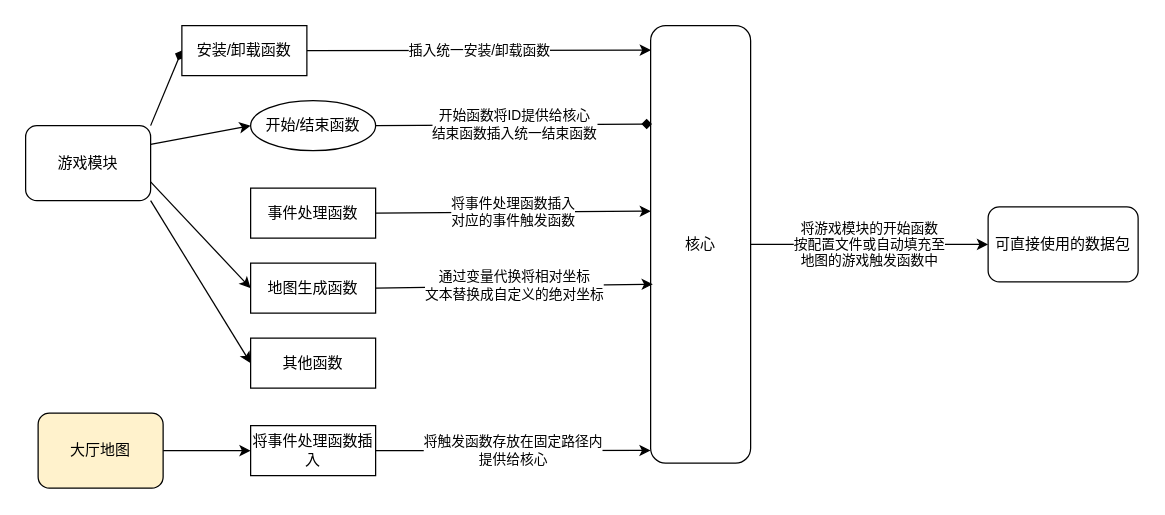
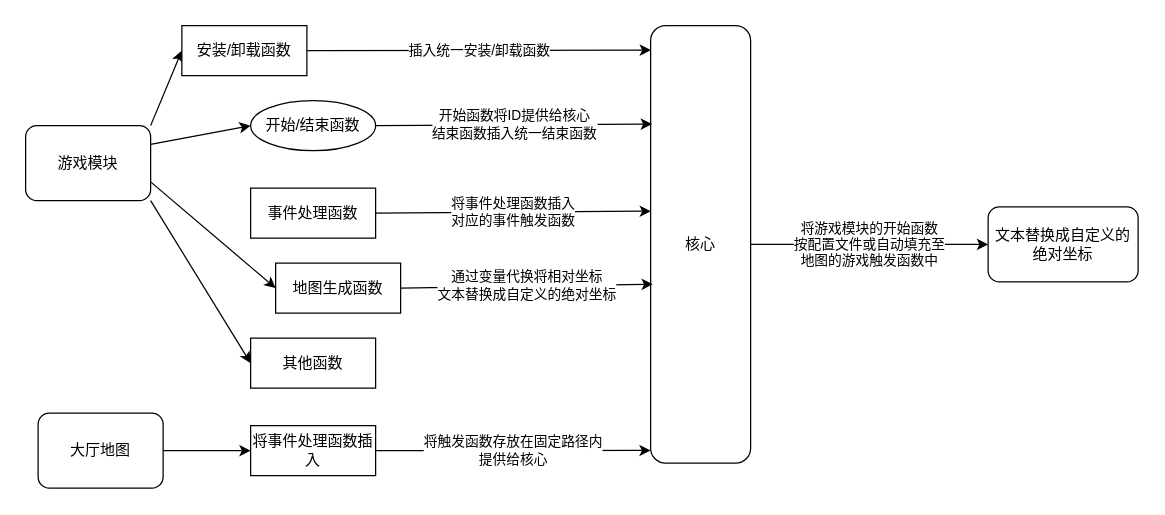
  <mxCell id="0" />
  <mxCell id="1" parent="0" />
  <mxCell id="2" style="edgeStyle=none;html=1;exitX=1;exitY=0.5;exitDx=0;exitDy=0;entryX=0;entryY=0.5;entryDx=0;entryDy=0;" edge="1" parent="1" source="3" target="17"><mxGeometry relative="1" as="geometry"><mxPoint x="210" y="360" as="targetPoint" /></mxGeometry></mxCell>
- <mxCell id="3" value="大厅地图" style="rounded=1;whiteSpace=wrap;html=1;fillColor=#fff2cc;" vertex="1" parent="1"><mxGeometry x="30" y="330" width="100" height="60" as="geometry" /></mxCell>
+ <mxCell id="3" value="大厅地图" style="rounded=1;whiteSpace=wrap;html=1;" vertex="1" parent="1"><mxGeometry x="30" y="330" width="100" height="60" as="geometry" /></mxCell>
  <mxCell id="4" value="将游戏模块的开始函数&lt;br&gt;按配置文件或自动填充至&lt;br&gt;地图的游戏触发函数中" style="edgeStyle=none;html=1;exitX=1;exitY=0.5;exitDx=0;exitDy=0;entryX=0;entryY=0.5;entryDx=0;entryDy=0;" edge="1" parent="1" source="5" target="21"><mxGeometry relative="1" as="geometry"><mxPoint x="790" y="205" as="targetPoint" /></mxGeometry></mxCell>
  <mxCell id="5" value="核心" style="rounded=1;whiteSpace=wrap;html=1;" vertex="1" parent="1"><mxGeometry x="520" y="20" width="80" height="350" as="geometry" /></mxCell>
- <mxCell id="6" style="edgeStyle=none;html=1;exitX=1;exitY=0;exitDx=0;exitDy=0;entryX=0;entryY=0.5;entryDx=0;entryDy=0;endArrow=diamond;" edge="1" parent="1" source="10" target="12"><mxGeometry relative="1" as="geometry" /></mxCell>
+ <mxCell id="6" style="edgeStyle=none;html=1;exitX=1;exitY=0;exitDx=0;exitDy=0;entryX=0;entryY=0.5;entryDx=0;entryDy=0;" edge="1" parent="1" source="10" target="12"><mxGeometry relative="1" as="geometry" /></mxCell>
  <mxCell id="7" style="edgeStyle=none;html=1;exitX=1;exitY=0.75;exitDx=0;exitDy=0;entryX=0;entryY=0.5;entryDx=0;entryDy=0;" edge="1" parent="1" source="10" target="16"><mxGeometry relative="1" as="geometry" /></mxCell>
  <mxCell id="8" style="edgeStyle=none;html=1;exitX=1;exitY=0.25;exitDx=0;exitDy=0;entryX=0;entryY=0.5;entryDx=0;entryDy=0;" edge="1" parent="1" source="10" target="19"><mxGeometry relative="1" as="geometry" /></mxCell>
  <mxCell id="9" style="edgeStyle=none;html=1;exitX=1;exitY=1;exitDx=0;exitDy=0;entryX=0;entryY=0.5;entryDx=0;entryDy=0;" edge="1" parent="1" source="10" target="22"><mxGeometry relative="1" as="geometry" /></mxCell>
  <mxCell id="10" value="游戏模块" style="rounded=1;whiteSpace=wrap;html=1;" vertex="1" parent="1"><mxGeometry x="20" y="100" width="100" height="60" as="geometry" /></mxCell>
  <mxCell id="11" value="插入统一安装/卸载函数" style="edgeStyle=none;html=1;exitX=1;exitY=0.5;exitDx=0;exitDy=0;entryX=0.003;entryY=0.056;entryDx=0;entryDy=0;entryPerimeter=0;" edge="1" parent="1" source="12" target="5"><mxGeometry relative="1" as="geometry" /></mxCell>
  <mxCell id="12" value="安装/卸载函数" style="rounded=0;whiteSpace=wrap;html=1;" vertex="1" parent="1"><mxGeometry x="145" y="20" width="100" height="40" as="geometry" /></mxCell>
  <mxCell id="13" value="将事件处理函数插入&lt;br&gt;对应的事件触发函数" style="edgeStyle=none;html=1;exitX=1;exitY=0.5;exitDx=0;exitDy=0;entryX=0.003;entryY=0.424;entryDx=0;entryDy=0;entryPerimeter=0;" edge="1" parent="1" source="14" target="5"><mxGeometry relative="1" as="geometry" /></mxCell>
  <mxCell id="14" value="事件处理函数" style="rounded=0;whiteSpace=wrap;html=1;" vertex="1" parent="1"><mxGeometry x="200" y="150" width="100" height="40" as="geometry" /></mxCell>
  <mxCell id="15" value="通过变量代换将相对坐标&lt;br&gt;文本替换成自定义的绝对坐标" style="edgeStyle=none;html=1;exitX=1;exitY=0.5;exitDx=0;exitDy=0;entryX=0.022;entryY=0.591;entryDx=0;entryDy=0;entryPerimeter=0;" edge="1" parent="1" source="16" target="5"><mxGeometry relative="1" as="geometry" /></mxCell>
- <mxCell id="16" value="地图生成函数" style="rounded=0;whiteSpace=wrap;html=1;" vertex="1" parent="1"><mxGeometry x="200" y="210" width="100" height="40" as="geometry" /></mxCell>
+ <mxCell id="16" value="地图生成函数" style="rounded=0;whiteSpace=wrap;html=1;" vertex="1" parent="1"><mxGeometry x="220" y="210" width="100" height="40" as="geometry" /></mxCell>
  <mxCell id="17" value="将事件处理函数插入" style="rounded=0;whiteSpace=wrap;html=1;" vertex="1" parent="1"><mxGeometry x="200" y="340" width="100" height="40" as="geometry" /></mxCell>
- <mxCell id="18" value="开始函数将ID提供给核心&lt;br&gt;结束函数插入统一结束函数" style="edgeStyle=none;html=1;exitX=1;exitY=0.5;exitDx=0;exitDy=0;entryX=0.013;entryY=0.225;entryDx=0;entryDy=0;entryPerimeter=0;endArrow=diamond;" edge="1" parent="1" source="19" target="5"><mxGeometry relative="1" as="geometry" /></mxCell>
+ <mxCell id="18" value="开始函数将ID提供给核心&lt;br&gt;结束函数插入统一结束函数" style="edgeStyle=none;html=1;exitX=1;exitY=0.5;exitDx=0;exitDy=0;entryX=0.013;entryY=0.225;entryDx=0;entryDy=0;entryPerimeter=0;" edge="1" parent="1" source="19" target="5"><mxGeometry relative="1" as="geometry" /></mxCell>
  <mxCell id="19" value="开始/结束函数" style="ellipse;whiteSpace=wrap;html=1;" vertex="1" parent="1"><mxGeometry x="200" y="80" width="100" height="40" as="geometry" /></mxCell>
  <mxCell id="20" value="将触发函数存放在固定路径内&lt;br&gt;提供给核心" style="endArrow=classic;html=1;exitX=1;exitY=0.5;exitDx=0;exitDy=0;entryX=0;entryY=0.971;entryDx=0;entryDy=0;entryPerimeter=0;" edge="1" parent="1" source="17" target="5"><mxGeometry width="50" height="50" relative="1" as="geometry"><mxPoint x="430" y="270" as="sourcePoint" /><mxPoint x="480" y="220" as="targetPoint" /></mxGeometry></mxCell>
- <mxCell id="21" value="可直接使用的数据包" style="rounded=1;whiteSpace=wrap;html=1;" vertex="1" parent="1"><mxGeometry x="790" y="165" width="120" height="60" as="geometry" /></mxCell>
+ <mxCell id="21" value="文本替换成自定义的绝对坐标" style="rounded=1;whiteSpace=wrap;html=1;" vertex="1" parent="1"><mxGeometry x="790" y="165" width="120" height="60" as="geometry" /></mxCell>
  <mxCell id="22" value="其他函数" style="rounded=0;whiteSpace=wrap;html=1;" vertex="1" parent="1"><mxGeometry x="200" y="270" width="100" height="40" as="geometry" /></mxCell>
